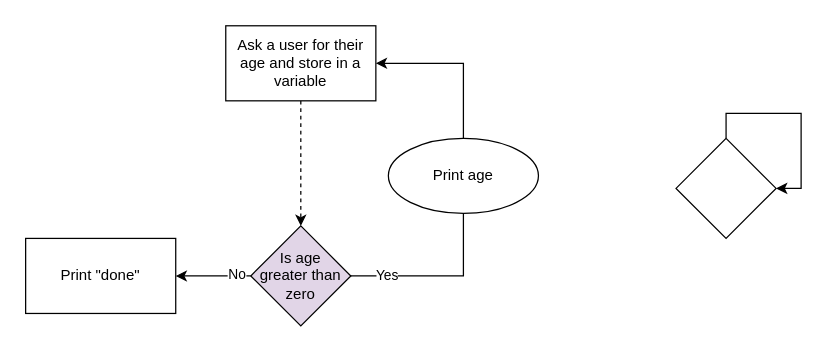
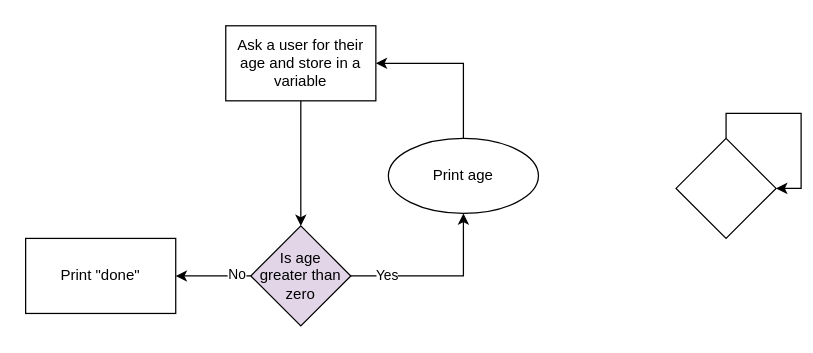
  <mxCell id="0" />
  <mxCell id="1" parent="0" />
- <mxCell id="2" style="edgeStyle=orthogonalEdgeStyle;rounded=0;orthogonalLoop=1;jettySize=auto;html=1;dashed=1;" edge="1" parent="1" source="3" target="8"><mxGeometry relative="1" as="geometry" /></mxCell>
+ <mxCell id="2" style="edgeStyle=orthogonalEdgeStyle;rounded=0;orthogonalLoop=1;jettySize=auto;html=1;" edge="1" parent="1" source="3" target="8"><mxGeometry relative="1" as="geometry" /></mxCell>
  <mxCell id="3" value="Ask a user for their age and store in a variable" style="rounded=0;whiteSpace=wrap;html=1;" vertex="1" parent="1"><mxGeometry x="180" y="20" width="120" height="60" as="geometry" /></mxCell>
- <mxCell id="4" style="edgeStyle=orthogonalEdgeStyle;rounded=0;orthogonalLoop=1;jettySize=auto;html=1;entryX=0.5;entryY=1;entryDx=0;entryDy=0;endArrow=none;" edge="1" parent="1" source="8" target="11"><mxGeometry relative="1" as="geometry" /></mxCell>
+ <mxCell id="4" style="edgeStyle=orthogonalEdgeStyle;rounded=0;orthogonalLoop=1;jettySize=auto;html=1;entryX=0.5;entryY=1;entryDx=0;entryDy=0;" edge="1" parent="1" source="8" target="11"><mxGeometry relative="1" as="geometry" /></mxCell>
  <mxCell id="5" value="Yes" style="edgeLabel;html=1;align=center;verticalAlign=middle;resizable=0;points=[];" vertex="1" connectable="0" parent="4"><mxGeometry x="-0.593" y="1" relative="1" as="geometry"><mxPoint as="offset" /></mxGeometry></mxCell>
  <mxCell id="6" value="" style="edgeStyle=orthogonalEdgeStyle;rounded=0;orthogonalLoop=1;jettySize=auto;html=1;" edge="1" parent="1" source="8" target="13"><mxGeometry relative="1" as="geometry" /></mxCell>
  <mxCell id="7" value="No" style="edgeLabel;html=1;align=center;verticalAlign=middle;resizable=0;points=[];" vertex="1" connectable="0" parent="6"><mxGeometry x="-0.59" y="-2" relative="1" as="geometry"><mxPoint as="offset" /></mxGeometry></mxCell>
  <mxCell id="8" value="Is age&lt;br&gt;greater than zero" style="rhombus;whiteSpace=wrap;html=1;fillColor=#e1d5e7;" vertex="1" parent="1"><mxGeometry x="200" y="180" width="80" height="80" as="geometry" /></mxCell>
  <mxCell id="9" value="" style="rhombus;whiteSpace=wrap;html=1;" vertex="1" parent="1"><mxGeometry x="540" y="110" width="80" height="80" as="geometry" /></mxCell>
  <mxCell id="10" style="edgeStyle=orthogonalEdgeStyle;rounded=0;orthogonalLoop=1;jettySize=auto;html=1;entryX=1;entryY=0.5;entryDx=0;entryDy=0;" edge="1" parent="1" source="9" target="9"><mxGeometry relative="1" as="geometry" /></mxCell>
  <mxCell id="11" value="Print age" style="ellipse;whiteSpace=wrap;html=1;" vertex="1" parent="1"><mxGeometry x="310" y="110" width="120" height="60" as="geometry" /></mxCell>
  <mxCell id="12" value="" style="endArrow=classic;html=1;rounded=0;exitX=0.5;exitY=0;exitDx=0;exitDy=0;" edge="1" parent="1" source="11"><mxGeometry width="50" height="50" relative="1" as="geometry"><mxPoint x="380" y="50" as="sourcePoint" /><mxPoint x="300" y="50" as="targetPoint" /><Array as="points"><mxPoint x="370" y="50" /></Array></mxGeometry></mxCell>
  <mxCell id="13" value="Print &quot;done&quot;" style="whiteSpace=wrap;html=1;" vertex="1" parent="1"><mxGeometry x="20" y="190" width="120" height="60" as="geometry" /></mxCell>
